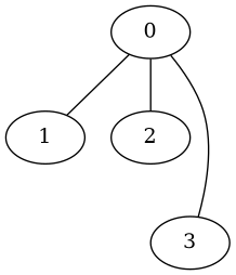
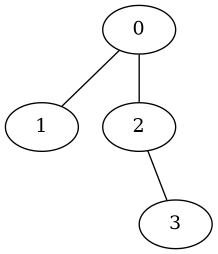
  graph {
    0
    1
    2
    3
    0 -- 1
    0 -- 2
-   0 -- 3
+   2 -- 3
  }
